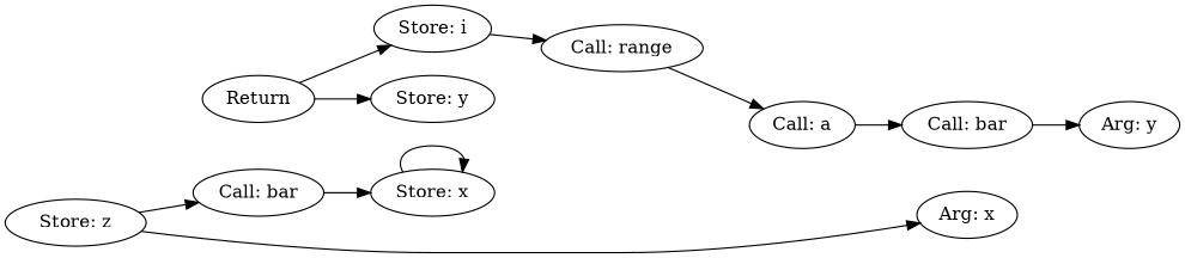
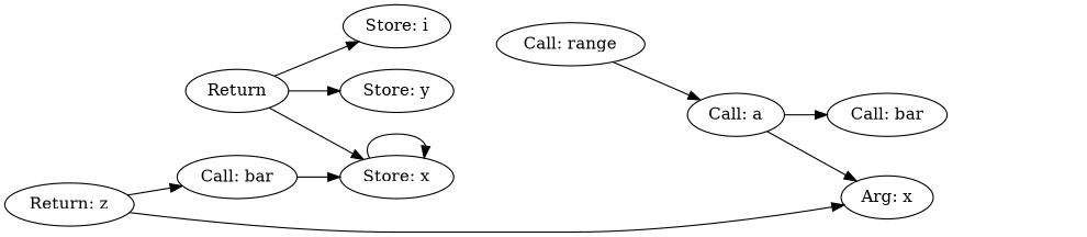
  digraph {
    rankdir=LR
    n1 [label="Arg: x"]
-   n2 [label="Arg: y"]
    n3 [label="Call: bar"]
    n4 [label="Call: a"]
    n5 [label="Call: range"]
    n6 [label="Store: i"]
    n7 [label="Store: x"]
    n8 [label="Call: bar"]
-   n9 [label="Store: z"]
+   n9 [label="Return: z"]
    n10 [label="Store: y"]
    n11 [label=Return]
-   n3 -> n2
+   n4 -> n1
    n4 -> n3
    n5 -> n4
-   n6 -> n5
    n7 -> n7
    n8 -> n7
    n9 -> n1
    n9 -> n8
    n11 -> n6
+   n11 -> n7
    n11 -> n10
  }
